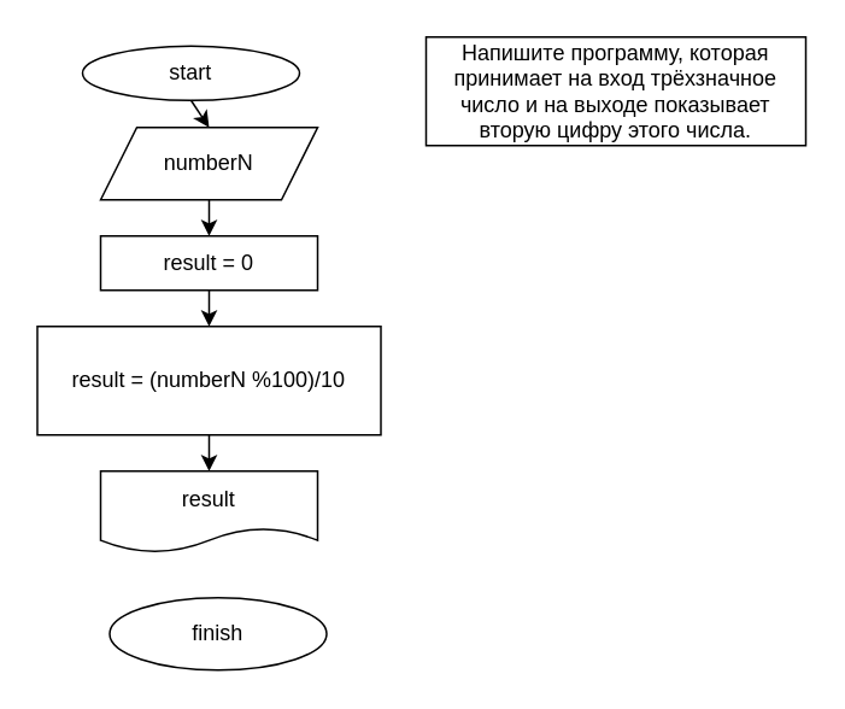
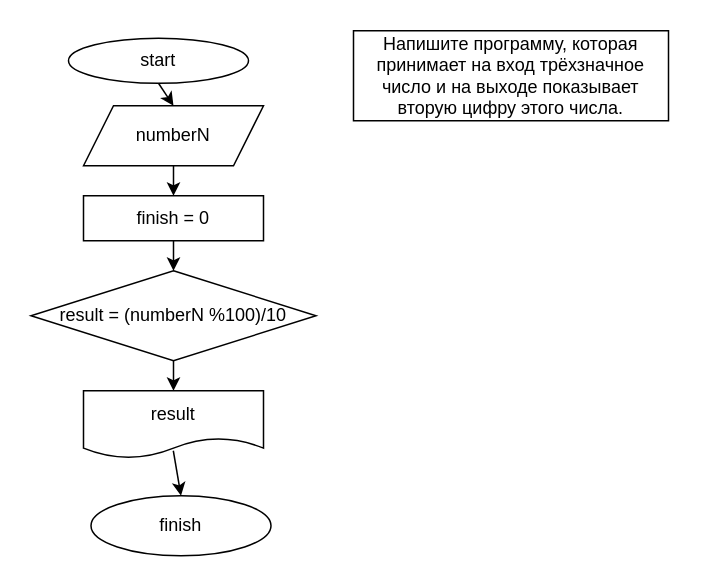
  <mxCell id="0" />
  <mxCell id="1" parent="0" />
  <mxCell id="2" value="Напишите программу, которая принимает на вход трёхзначное число и на выходе показывает вторую цифру этого числа." style="rounded=0;whiteSpace=wrap;html=1;" vertex="1" parent="1"><mxGeometry x="235" y="20" width="210" height="60" as="geometry" /></mxCell>
  <mxCell id="3" value="start" style="ellipse;whiteSpace=wrap;html=1;" vertex="1" parent="1"><mxGeometry x="45" y="25" width="120" height="30" as="geometry" /></mxCell>
  <mxCell id="4" value="numberN" style="shape=parallelogram;perimeter=parallelogramPerimeter;whiteSpace=wrap;html=1;fixedSize=1;" vertex="1" parent="1"><mxGeometry x="55" y="70" width="120" height="40" as="geometry" /></mxCell>
- <mxCell id="5" value="result = 0" style="rounded=0;whiteSpace=wrap;html=1;" vertex="1" parent="1"><mxGeometry x="55" y="130" width="120" height="30" as="geometry" /></mxCell>
- <mxCell id="6" value="result = (numberN %100)/10" style="rounded=0;whiteSpace=wrap;html=1;" vertex="1" parent="1"><mxGeometry x="20" y="180" width="190" height="60" as="geometry" /></mxCell>
+ <mxCell id="5" value="finish = 0" style="rounded=0;whiteSpace=wrap;html=1;" vertex="1" parent="1"><mxGeometry x="55" y="130" width="120" height="30" as="geometry" /></mxCell>
+ <mxCell id="6" value="result = (numberN %100)/10" style="rhombus;whiteSpace=wrap;html=1;" vertex="1" parent="1"><mxGeometry x="20" y="180" width="190" height="60" as="geometry" /></mxCell>
  <mxCell id="7" value="result" style="shape=document;whiteSpace=wrap;html=1;boundedLbl=1;" vertex="1" parent="1"><mxGeometry x="55" y="260" width="120" height="45" as="geometry" /></mxCell>
  <mxCell id="8" value="finish" style="ellipse;whiteSpace=wrap;html=1;" vertex="1" parent="1"><mxGeometry x="60" y="330" width="120" height="40" as="geometry" /></mxCell>
  <mxCell id="9" value="" style="endArrow=classic;html=1;entryX=0.5;entryY=0;entryDx=0;entryDy=0;exitX=0.5;exitY=1;exitDx=0;exitDy=0;" edge="1" parent="1" source="3" target="4"><mxGeometry width="50" height="50" relative="1" as="geometry"><mxPoint x="285" y="200" as="sourcePoint" /><mxPoint x="335" y="150" as="targetPoint" /></mxGeometry></mxCell>
  <mxCell id="10" value="" style="endArrow=classic;html=1;entryX=0.5;entryY=0;entryDx=0;entryDy=0;exitX=0.5;exitY=1;exitDx=0;exitDy=0;" edge="1" parent="1" source="4" target="5"><mxGeometry width="50" height="50" relative="1" as="geometry"><mxPoint x="195" y="145" as="sourcePoint" /><mxPoint x="335" y="150" as="targetPoint" /></mxGeometry></mxCell>
  <mxCell id="11" value="" style="endArrow=classic;html=1;entryX=0.5;entryY=0;entryDx=0;entryDy=0;exitX=0.5;exitY=1;exitDx=0;exitDy=0;" edge="1" parent="1" source="5" target="6"><mxGeometry width="50" height="50" relative="1" as="geometry"><mxPoint x="285" y="200" as="sourcePoint" /><mxPoint x="335" y="150" as="targetPoint" /></mxGeometry></mxCell>
  <mxCell id="12" value="" style="endArrow=classic;html=1;entryX=0.5;entryY=0;entryDx=0;entryDy=0;exitX=0.5;exitY=1;exitDx=0;exitDy=0;" edge="1" parent="1" source="6" target="7"><mxGeometry width="50" height="50" relative="1" as="geometry"><mxPoint x="285" y="200" as="sourcePoint" /><mxPoint x="335" y="150" as="targetPoint" /></mxGeometry></mxCell>
+ <mxCell id="13" value="" style="endArrow=classic;html=1;entryX=0.5;entryY=0;entryDx=0;entryDy=0;exitX=0.499;exitY=0.889;exitDx=0;exitDy=0;exitPerimeter=0;" edge="1" parent="1" source="7" target="8"><mxGeometry width="50" height="50" relative="1" as="geometry"><mxPoint x="285" y="200" as="sourcePoint" /><mxPoint x="335" y="150" as="targetPoint" /></mxGeometry></mxCell>
